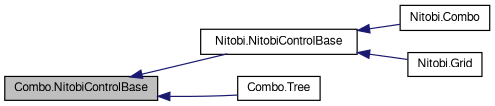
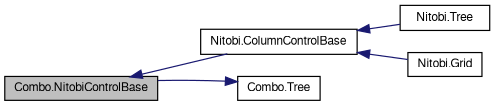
  digraph {
    rankdir=LR
    node [color=black fontname=FreeSans fontsize=10 shape=record]
    edge [color=midnightblue dir=back fontname=FreeSans fontsize=10 labelfontname=FreeSans labelfontsize=10 style=solid]
    n1 [fillcolor=grey75 fontcolor=black height=0.2 label="Combo.NitobiControlBase" style=filled width=0.4]
-   n2 [height=0.2 label="Nitobi.NitobiControlBase" width=0.4]
+   n2 [height=0.2 label="Nitobi.ColumnControlBase" width=0.4]
    n3 [height=0.2 label="Combo.Tree" width=0.4]
-   n4 [height=0.2 label="Nitobi.Combo" width=0.4]
+   n4 [height=0.2 label="Nitobi.Tree" width=0.4]
    n5 [height=0.2 label="Nitobi.Grid" width=0.4]
    n1 -> n2
-   n1 -> n3
+   n3 -> n1
    n2 -> n4
    n2 -> n5
  }
